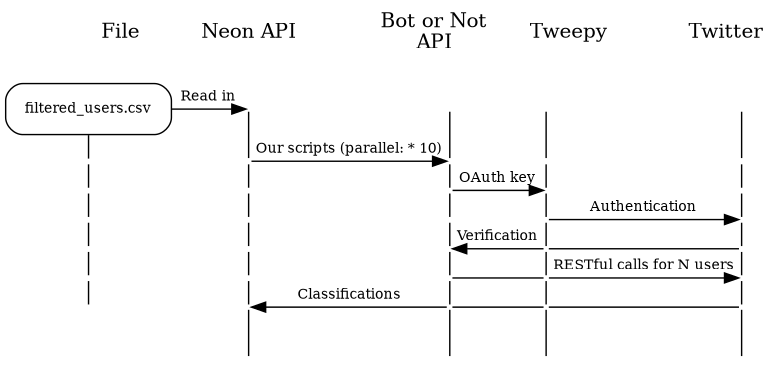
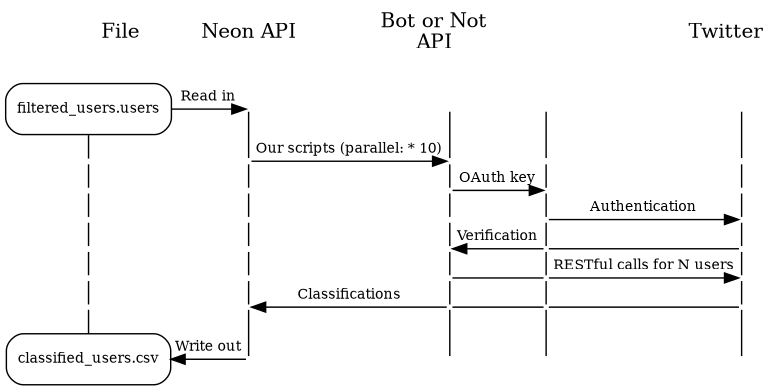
  digraph {
    nodesep=.1
    ranksep=.1
    node [shape=point fontsize=10 style=invis]
    edge [dir=none fontsize=10 weight=1000]
    File [shape=none fontsize="" style=""]
    n2 [label="Neon API" shape=none fontsize="" style=""]
    n3 [label="Bot or Not\nAPI" shape=none fontsize="" style=""]
-   Tweepy [shape=none fontsize="" style=""]
    Twitter [shape=none fontsize="" style=""]
-   n6 [label="filtered_users.csv" shape=box style=rounded]
+   n6 [label="filtered_users.users" shape=box style=rounded]
    e1
    b1
    c1
    d1
    a2
    e2
    b2
    c2
    d2
    a3
    e3
    b3
    c3
    d3
    a4
    e4
    b4
    c4
    d4
    a5
    e5
    b5
    c5
    d5
    a6
    e6
    b6
    c6
    d6
    a7
    e7
    b7
    c7
    d7
+   n41 [label="classified_users.csv" shape=box style=rounded]
    e8
    b8
    c8
    d8
    subgraph sub_1 {
      rank=same
      File
      n2
      n3
-     Tweepy
      Twitter
    }
    subgraph sub_2 {
      rank=same
      File
      n2
      n3
-     Tweepy
      Twitter
    }
    subgraph sub_3 {
      rank=same
      n6
      e1
      b1
      c1
      d1
    }
    subgraph sub_4 {
      rank=same
      a2
      e2
      b2
      c2
      d2
    }
    subgraph sub_5 {
      rank=same
      a3
      e3
      b3
      c3
      d3
    }
    subgraph sub_6 {
      rank=same
      a4
      e4
      b4
      c4
      d4
    }
    subgraph sub_7 {
      rank=same
      a5
      e5
      b5
      c5
      d5
    }
    subgraph sub_8 {
      rank=same
      a6
      e6
      b6
      c6
      d6
    }
    subgraph sub_9 {
      rank=same
      a7
      e7
      b7
      c7
      d7
    }
    subgraph sub_10 {
      rank=same
+     n41
      e8
      b8
      c8
      d8
    }
    File -> n2 [style=invis weight=""]
    File -> n6 [style=invis weight=""]
    n2 -> n3 [style=invis weight=""]
    n2 -> b1 [style=invis weight=""]
-   n3 -> Tweepy [style=invis weight=""]
    n3 -> c1 [style=invis weight=""]
-   Tweepy -> Twitter [style=invis weight=""]
-   Tweepy -> d1 [style=invis weight=""]
    Twitter -> e1 [style=invis weight=""]
    n6 -> b1 [dir=forward label="Read in" weight=""]
    n6 -> a2
    e1 -> e2
    b1 -> b2
    c1 -> c2
    d1 -> d2
    a2 -> a3
    e2 -> e3
    b2 -> c2 [dir=forward label="Our scripts (parallel: * 10)" weight=""]
    b2 -> b3
    c2 -> c3
    d2 -> d3
    a3 -> a4
    e3 -> e4
    b3 -> b4
    c3 -> d3 [dir=forward label="OAuth key" weight=""]
    c3 -> c4
    d3 -> d4
    a4 -> a5
    e4 -> e5
    b4 -> b5
    c4 -> c5
    d4 -> e4 [dir=forward label=Authentication weight=""]
    d4 -> d5
    a5 -> a6
    e5 -> e6
    b5 -> b6
    c5 -> d5 [dir=back label=Verification weight=""]
    c5 -> c6
    d5 -> e5 [weight=""]
    d5 -> d6
    a6 -> a7
    e6 -> e7
    b6 -> b7
    c6 -> d6 [weight=""]
    c6 -> c7
    d6 -> e6 [dir=forward label="RESTful calls for N users" weight=""]
    d6 -> d7
+   a7 -> n41
    e7 -> e8
    b7 -> c7 [dir=back label=Classifications weight=""]
    b7 -> b8
    c7 -> d7 [weight=""]
    c7 -> c8
    d7 -> e7 [weight=""]
    d7 -> d8
+   n41 -> b8 [dir=back label="Write out"]
  }
